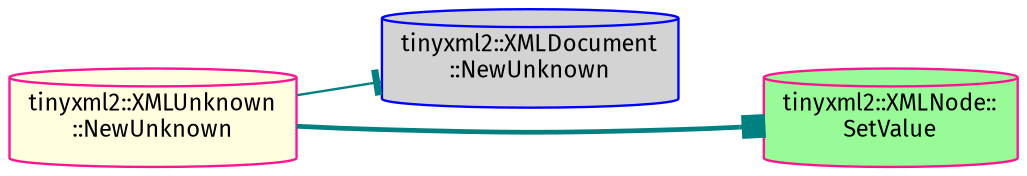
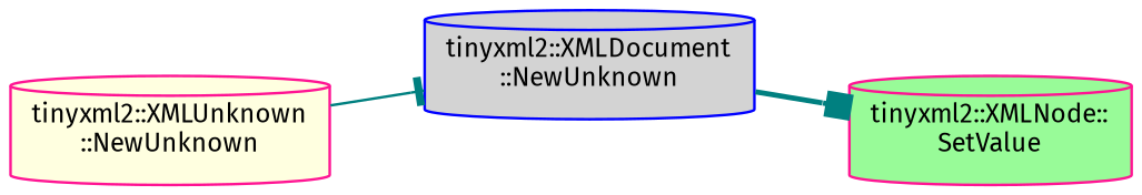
  digraph {
    fontname="Fira Sans"
    rankdir=LR
    node [color=deeppink fontname="Fira Sans" fontsize=10 shape=cylinder style=filled]
    edge [color=teal fontname="Fira Sans" fontsize=10 labelfontname=Helvetica labelfontsize=10]
    n1 [fillcolor=lightyellow fontcolor=black height=0.2 label="tinyxml2::XMLUnknown\l::NewUnknown" width=0.4]
    n2 [color=blue fillcolor=lightgrey height=0.2 label="tinyxml2::XMLDocument\l::NewUnknown" width=0.4]
    n3 [fillcolor=palegreen height=0.2 label="tinyxml2::XMLNode::\lSetValue" width=0.4]
    n1 -> n2 [arrowhead=tee style=solid]
-   n1 -> n3 [arrowhead=box style=bold]
+   n2 -> n3 [arrowhead=box style=bold]
  }
